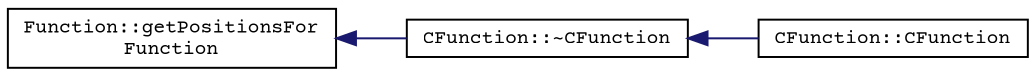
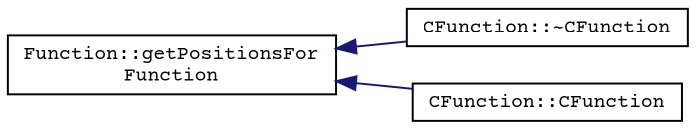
  digraph {
    fontname="Courier Prime"
    rankdir=LR
    node [color=black fillcolor=white fontname="Courier Prime" fontsize=10 shape=record style=filled]
    edge [color=midnightblue dir=back fontname="Courier Prime" fontsize=10 labelfontname=Helvetica labelfontsize=10 style=solid]
    n1 [height=0.2 label="Function::getPositionsFor\lFunction" width=0.4]
    n2 [height=0.2 label="CFunction::~CFunction" width=0.4]
    n3 [height=0.2 label="CFunction::CFunction" width=0.4]
    n1 -> n2
-   n2 -> n3
+   n1 -> n3
  }
